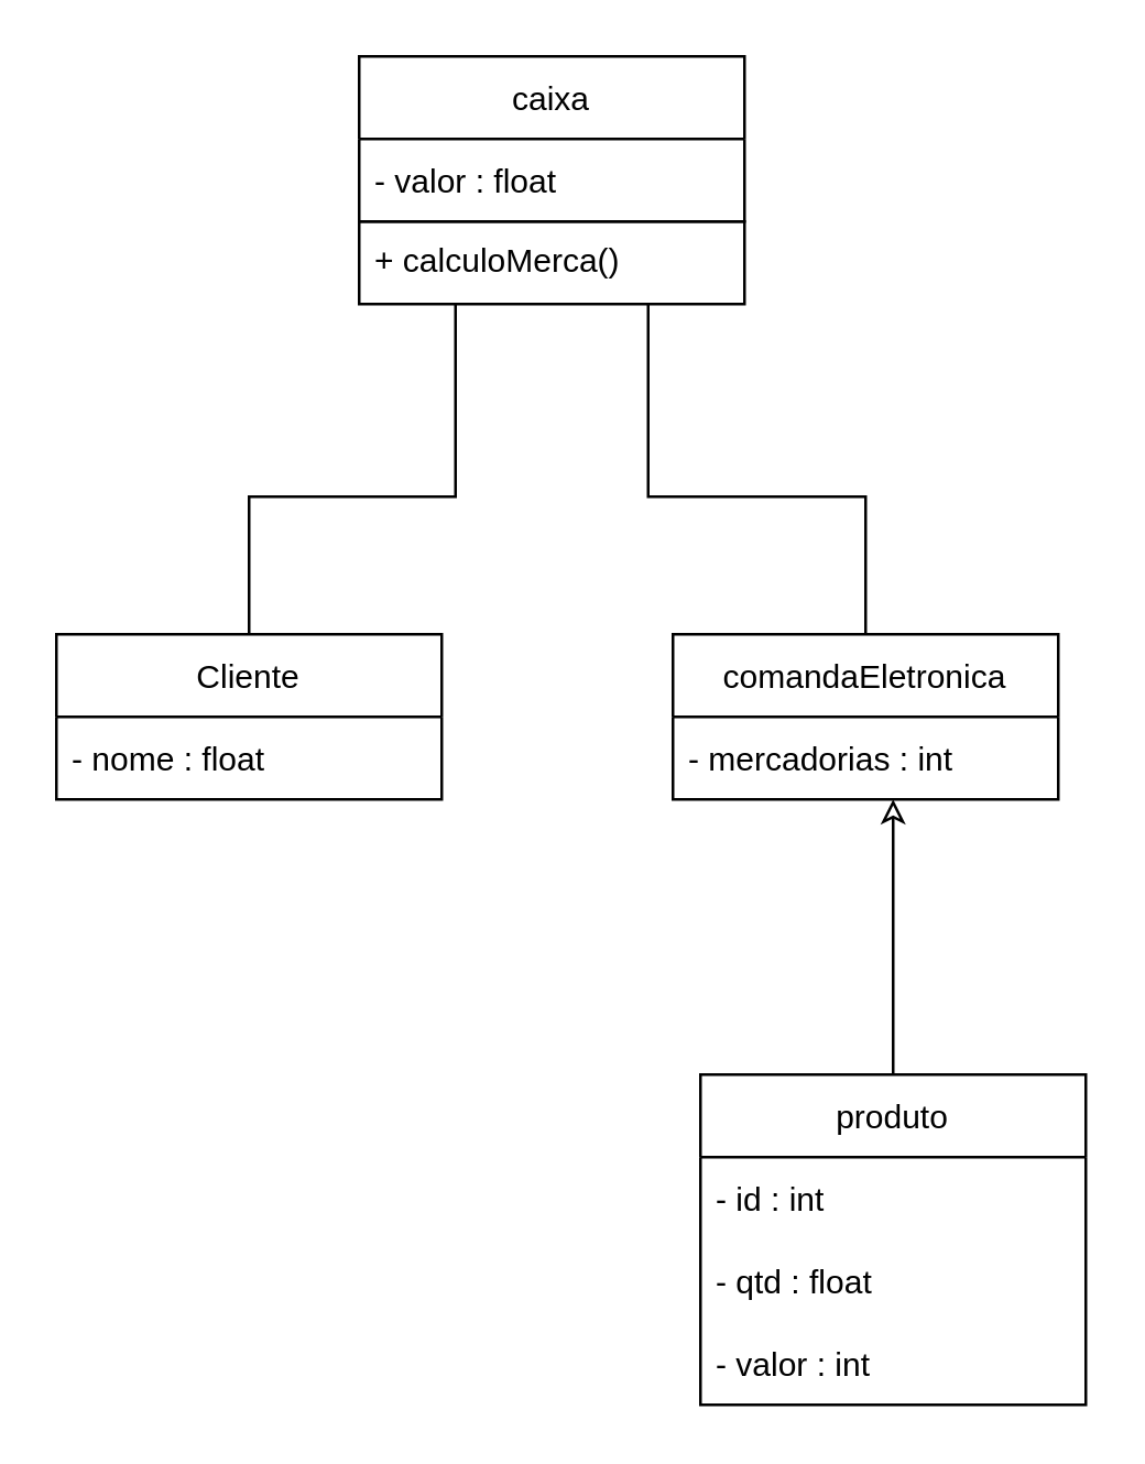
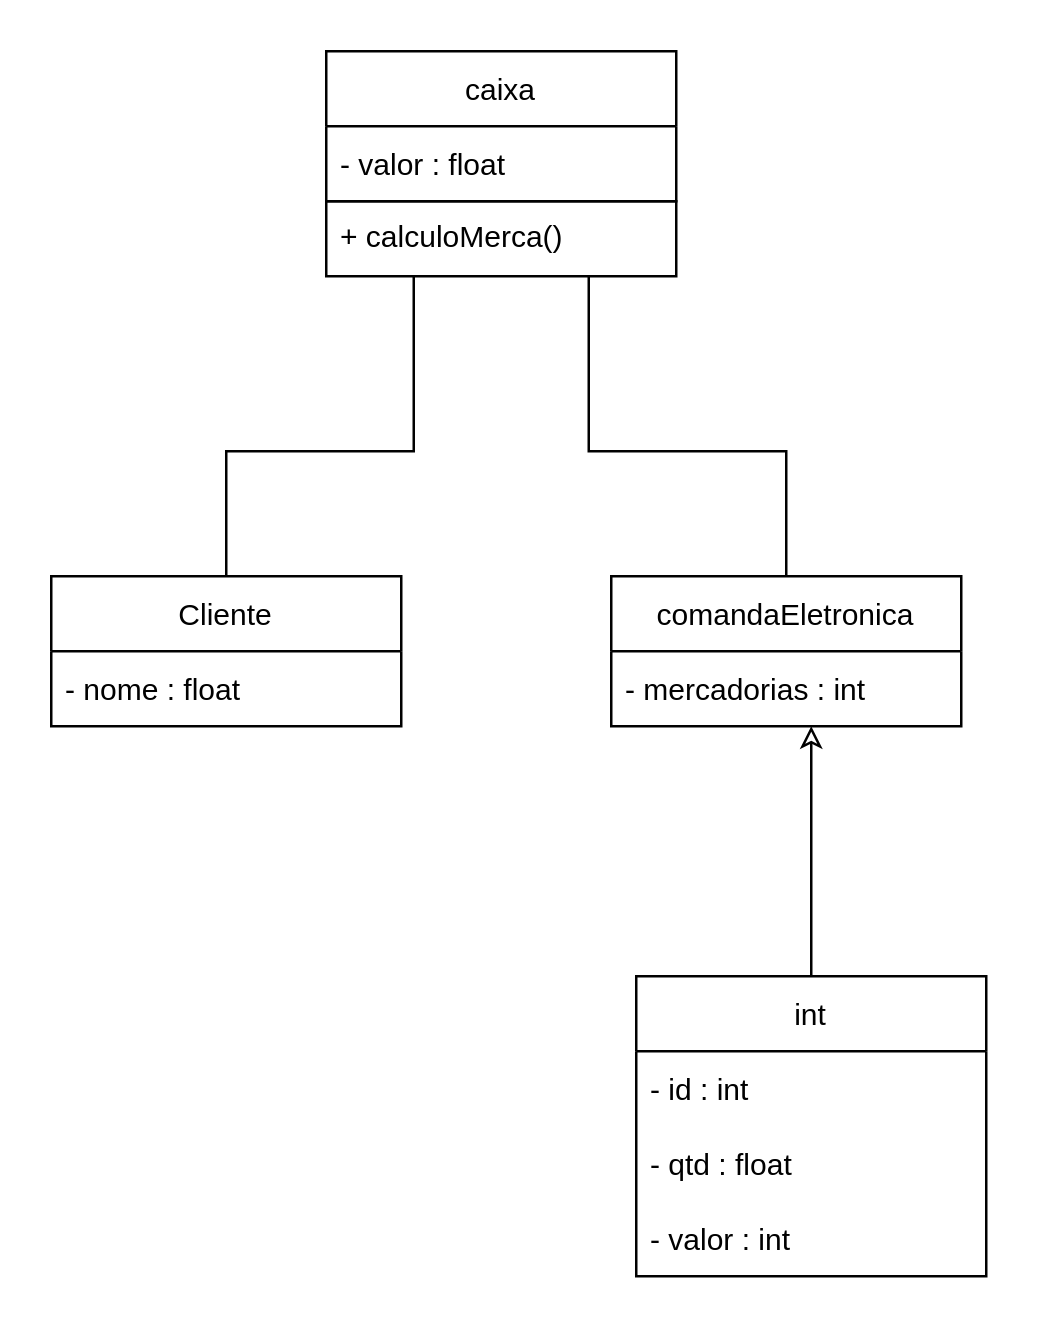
  <mxCell id="0" />
  <mxCell id="1" parent="0" />
  <mxCell id="2" value="Cliente" style="swimlane;fontStyle=0;childLayout=stackLayout;horizontal=1;startSize=30;horizontalStack=0;resizeParent=1;resizeParentMax=0;resizeLast=0;collapsible=1;marginBottom=0;" parent="1" vertex="1"><mxGeometry x="20" y="230" width="140" height="60" as="geometry" /></mxCell>
  <mxCell id="3" value="- nome : float" style="text;strokeColor=none;fillColor=none;align=left;verticalAlign=middle;spacingLeft=4;spacingRight=4;overflow=hidden;points=[[0,0.5],[1,0.5]];portConstraint=eastwest;rotatable=0;" vertex="1" parent="2"><mxGeometry y="30" width="140" height="30" as="geometry" /></mxCell>
  <mxCell id="4" value="comandaEletronica" style="swimlane;fontStyle=0;childLayout=stackLayout;horizontal=1;startSize=30;horizontalStack=0;resizeParent=1;resizeParentMax=0;resizeLast=0;collapsible=1;marginBottom=0;" parent="1" vertex="1"><mxGeometry x="244" y="230" width="140" height="60" as="geometry" /></mxCell>
  <mxCell id="5" value="- mercadorias : int" style="text;strokeColor=none;fillColor=none;align=left;verticalAlign=middle;spacingLeft=4;spacingRight=4;overflow=hidden;points=[[0,0.5],[1,0.5]];portConstraint=eastwest;rotatable=0;" parent="4" vertex="1"><mxGeometry y="30" width="140" height="30" as="geometry" /></mxCell>
- <mxCell id="6" value="produto" style="swimlane;fontStyle=0;childLayout=stackLayout;horizontal=1;startSize=30;horizontalStack=0;resizeParent=1;resizeParentMax=0;resizeLast=0;collapsible=1;marginBottom=0;" parent="1" vertex="1"><mxGeometry x="254" y="390" width="140" height="120" as="geometry" /></mxCell>
+ <mxCell id="6" value="int" style="swimlane;fontStyle=0;childLayout=stackLayout;horizontal=1;startSize=30;horizontalStack=0;resizeParent=1;resizeParentMax=0;resizeLast=0;collapsible=1;marginBottom=0;" parent="1" vertex="1"><mxGeometry x="254" y="390" width="140" height="120" as="geometry" /></mxCell>
  <mxCell id="7" value="- id : int" style="text;strokeColor=none;fillColor=none;align=left;verticalAlign=middle;spacingLeft=4;spacingRight=4;overflow=hidden;points=[[0,0.5],[1,0.5]];portConstraint=eastwest;rotatable=0;" parent="6" vertex="1"><mxGeometry y="30" width="140" height="30" as="geometry" /></mxCell>
  <mxCell id="8" value="- qtd : float" style="text;strokeColor=none;fillColor=none;align=left;verticalAlign=middle;spacingLeft=4;spacingRight=4;overflow=hidden;points=[[0,0.5],[1,0.5]];portConstraint=eastwest;rotatable=0;" parent="6" vertex="1"><mxGeometry y="60" width="140" height="30" as="geometry" /></mxCell>
  <mxCell id="9" value="- valor : int" style="text;strokeColor=none;fillColor=none;align=left;verticalAlign=middle;spacingLeft=4;spacingRight=4;overflow=hidden;points=[[0,0.5],[1,0.5]];portConstraint=eastwest;rotatable=0;" parent="6" vertex="1"><mxGeometry y="90" width="140" height="30" as="geometry" /></mxCell>
  <mxCell id="10" value="caixa" style="swimlane;fontStyle=0;childLayout=stackLayout;horizontal=1;startSize=30;horizontalStack=0;resizeParent=1;resizeParentMax=0;resizeLast=0;collapsible=1;marginBottom=0;" parent="1" vertex="1"><mxGeometry x="130" y="20" width="140" height="60" as="geometry" /></mxCell>
  <mxCell id="11" value="- valor : float" style="text;strokeColor=none;fillColor=none;align=left;verticalAlign=middle;spacingLeft=4;spacingRight=4;overflow=hidden;points=[[0,0.5],[1,0.5]];portConstraint=eastwest;rotatable=0;" parent="10" vertex="1"><mxGeometry y="30" width="140" height="30" as="geometry" /></mxCell>
  <mxCell id="12" value="" style="endArrow=classic;html=1;rounded=0;exitX=0.5;exitY=0;exitDx=0;exitDy=0;endFill=0;" parent="1" source="6" edge="1"><mxGeometry width="50" height="50" relative="1" as="geometry"><mxPoint x="300" y="420" as="sourcePoint" /><mxPoint x="324" y="290" as="targetPoint" /></mxGeometry></mxCell>
  <mxCell id="13" value="" style="whiteSpace=wrap;html=1;fontStyle=0;startSize=30;fillColor=none;" parent="1" vertex="1"><mxGeometry x="130" y="80" width="140" height="30" as="geometry" /></mxCell>
  <mxCell id="14" value="+ calculoMerca()" style="text;strokeColor=none;fillColor=none;align=left;verticalAlign=middle;spacingLeft=4;spacingRight=4;overflow=hidden;points=[[0,0.5],[1,0.5]];portConstraint=eastwest;rotatable=0;" parent="1" vertex="1"><mxGeometry x="130" y="80" width="140" height="27.5" as="geometry" /></mxCell>
  <mxCell id="15" value="" style="endArrow=none;html=1;rounded=0;exitX=0.5;exitY=0;exitDx=0;exitDy=0;entryX=0.25;entryY=1;entryDx=0;entryDy=0;" parent="1" source="2" target="13" edge="1"><mxGeometry width="50" height="50" relative="1" as="geometry"><mxPoint x="190" y="120" as="sourcePoint" /><mxPoint x="240" y="70" as="targetPoint" /><Array as="points"><mxPoint x="90" y="180" /><mxPoint x="165" y="180" /></Array></mxGeometry></mxCell>
  <mxCell id="16" value="" style="endArrow=none;html=1;rounded=0;entryX=0.75;entryY=1;entryDx=0;entryDy=0;exitX=0.5;exitY=0;exitDx=0;exitDy=0;" parent="1" source="4" target="13" edge="1"><mxGeometry width="50" height="50" relative="1" as="geometry"><mxPoint x="190" y="120" as="sourcePoint" /><mxPoint x="240" y="70" as="targetPoint" /><Array as="points"><mxPoint x="314" y="180" /><mxPoint x="235" y="180" /></Array></mxGeometry></mxCell>
